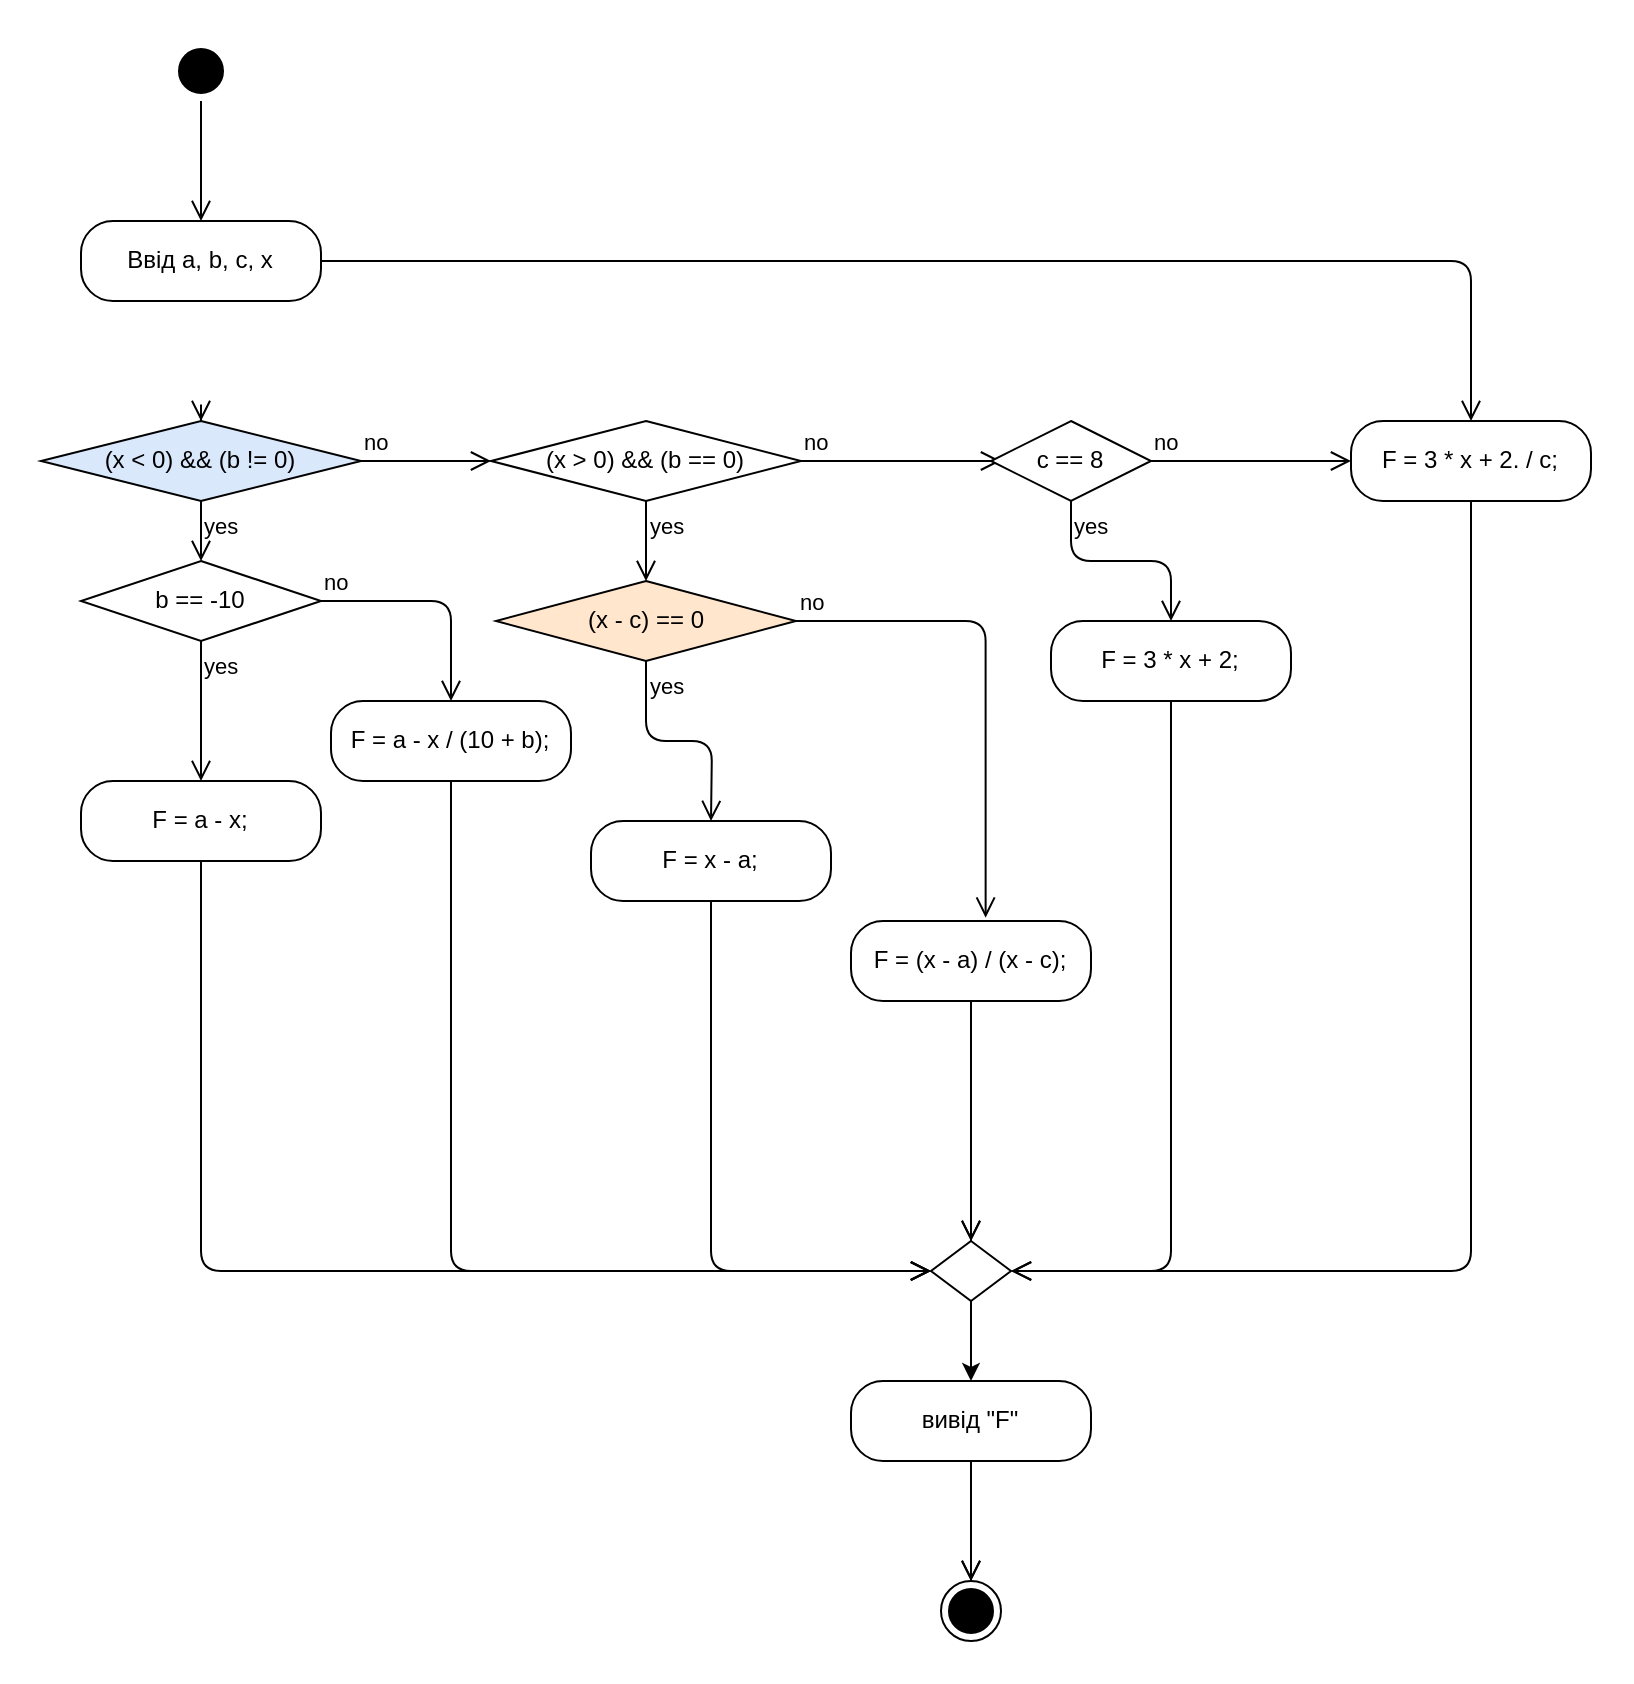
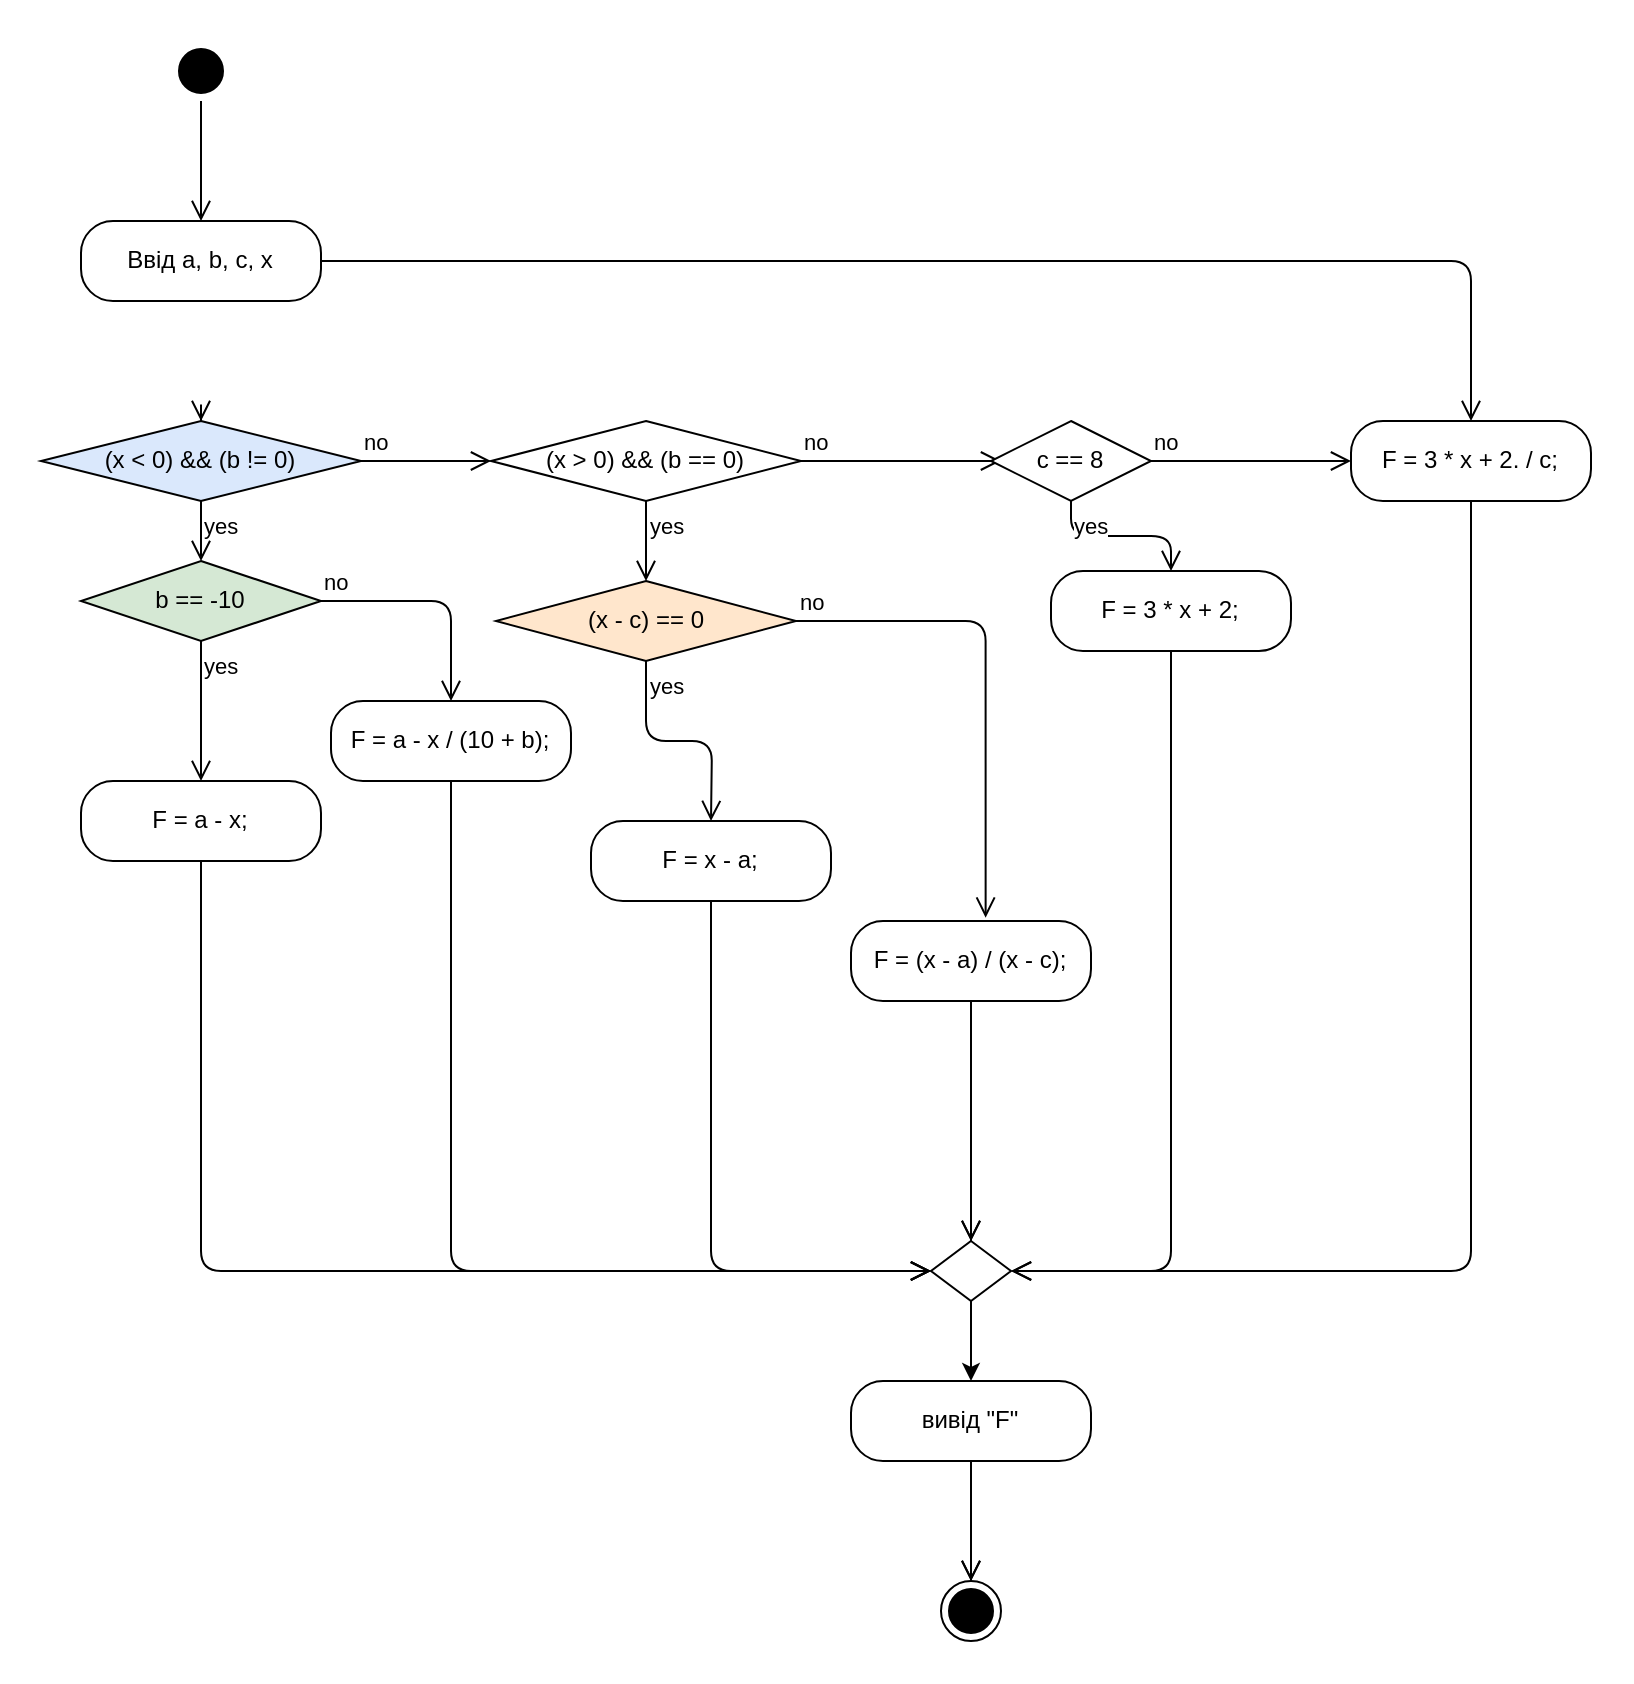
  <mxCell id="0" />
  <mxCell id="1" parent="0" />
  <mxCell id="2" value="" style="ellipse;html=1;shape=startState;fillColor=#000000;" vertex="1" parent="1"><mxGeometry x="85" y="20" width="30" height="30" as="geometry" /></mxCell>
  <mxCell id="3" value="" style="edgeStyle=orthogonalEdgeStyle;html=1;verticalAlign=bottom;endArrow=open;endSize=8;" edge="1" source="2" parent="1"><mxGeometry relative="1" as="geometry"><mxPoint x="100" y="110" as="targetPoint" /></mxGeometry></mxCell>
  <mxCell id="4" value="Ввід a, b, c, x" style="rounded=1;whiteSpace=wrap;html=1;arcSize=40;" vertex="1" parent="1"><mxGeometry x="40" y="110" width="120" height="40" as="geometry" /></mxCell>
  <mxCell id="5" value="" style="edgeStyle=orthogonalEdgeStyle;html=1;verticalAlign=bottom;endArrow=open;endSize=8;" edge="1" source="8" parent="1"><mxGeometry relative="1" as="geometry"><mxPoint x="100" y="210" as="targetPoint" /></mxGeometry></mxCell>
  <mxCell id="6" value="no" style="edgeStyle=orthogonalEdgeStyle;html=1;align=left;verticalAlign=bottom;endArrow=open;endSize=8;" edge="1" source="8" parent="1"><mxGeometry x="-1" relative="1" as="geometry"><mxPoint x="245" y="230" as="targetPoint" /></mxGeometry></mxCell>
  <mxCell id="7" value="yes" style="edgeStyle=orthogonalEdgeStyle;html=1;align=left;verticalAlign=top;endArrow=open;endSize=8;entryX=0.5;entryY=0;entryDx=0;entryDy=0;" edge="1" source="8" parent="1" target="13"><mxGeometry x="-1" relative="1" as="geometry"><mxPoint x="105" y="310" as="targetPoint" /><Array as="points"><mxPoint x="100" y="280" /></Array></mxGeometry></mxCell>
  <mxCell id="8" value="(x &amp;lt; 0) &amp;amp;&amp;amp; (b != 0)" style="rhombus;whiteSpace=wrap;html=1;fillColor=#dae8fc;" vertex="1" parent="1"><mxGeometry x="20" y="210" width="160" height="40" as="geometry" /></mxCell>
  <mxCell id="9" value="" style="edgeStyle=orthogonalEdgeStyle;html=1;verticalAlign=bottom;endArrow=open;endSize=8;" edge="1" parent="1" source="4" target="30"><mxGeometry relative="1" as="geometry"><mxPoint x="100" y="210" as="targetPoint" /><mxPoint x="100" y="150" as="sourcePoint" /></mxGeometry></mxCell>
  <mxCell id="10" value="(x &amp;gt; 0) &amp;amp;&amp;amp; (b == 0)" style="rhombus;whiteSpace=wrap;html=1;" vertex="1" parent="1"><mxGeometry x="245" y="210" width="155" height="40" as="geometry" /></mxCell>
  <mxCell id="11" value="no" style="edgeStyle=orthogonalEdgeStyle;html=1;align=left;verticalAlign=bottom;endArrow=open;endSize=8;" edge="1" source="10" parent="1"><mxGeometry x="-1" relative="1" as="geometry"><mxPoint x="500" y="230" as="targetPoint" /></mxGeometry></mxCell>
  <mxCell id="12" value="yes" style="edgeStyle=orthogonalEdgeStyle;html=1;align=left;verticalAlign=top;endArrow=open;endSize=8;entryX=0.5;entryY=0;entryDx=0;entryDy=0;" edge="1" source="10" parent="1" target="18"><mxGeometry x="-1" relative="1" as="geometry"><mxPoint x="360" y="310" as="targetPoint" /><Array as="points"><mxPoint x="322" y="280" /></Array></mxGeometry></mxCell>
- <mxCell id="13" value="b == -10" style="rhombus;whiteSpace=wrap;html=1;" vertex="1" parent="1"><mxGeometry x="40" y="280" width="120" height="40" as="geometry" /></mxCell>
+ <mxCell id="13" value="b == -10" style="rhombus;whiteSpace=wrap;html=1;fillColor=#d5e8d4;" vertex="1" parent="1"><mxGeometry x="40" y="280" width="120" height="40" as="geometry" /></mxCell>
  <mxCell id="14" value="no" style="edgeStyle=orthogonalEdgeStyle;html=1;align=left;verticalAlign=bottom;endArrow=open;endSize=8;entryX=0.5;entryY=0;entryDx=0;entryDy=0;" edge="1" source="13" parent="1" target="16"><mxGeometry x="-1" relative="1" as="geometry"><mxPoint x="245" y="330" as="targetPoint" /></mxGeometry></mxCell>
  <mxCell id="15" value="" style="edgeStyle=orthogonalEdgeStyle;html=1;verticalAlign=bottom;endArrow=open;endSize=8;entryX=0;entryY=0.5;entryDx=0;entryDy=0;" edge="1" source="39" parent="1" target="37"><mxGeometry relative="1" as="geometry"><mxPoint x="465" y="640" as="targetPoint" /><Array as="points"><mxPoint x="100" y="635" /></Array></mxGeometry></mxCell>
  <mxCell id="16" value="F = a - x / (10 + b);" style="rounded=1;whiteSpace=wrap;html=1;arcSize=40;" vertex="1" parent="1"><mxGeometry x="165" y="350" width="120" height="40" as="geometry" /></mxCell>
  <mxCell id="17" value="" style="edgeStyle=orthogonalEdgeStyle;html=1;verticalAlign=bottom;endArrow=open;endSize=8;entryX=0;entryY=0.5;entryDx=0;entryDy=0;" edge="1" source="16" parent="1" target="37"><mxGeometry relative="1" as="geometry"><mxPoint x="465" y="640" as="targetPoint" /><Array as="points"><mxPoint x="225" y="635" /></Array></mxGeometry></mxCell>
  <mxCell id="18" value="(x - c) == 0" style="rhombus;whiteSpace=wrap;html=1;fillColor=#ffe6cc;" vertex="1" parent="1"><mxGeometry x="247.5" y="290" width="150" height="40" as="geometry" /></mxCell>
  <mxCell id="19" value="no" style="edgeStyle=orthogonalEdgeStyle;html=1;align=left;verticalAlign=bottom;endArrow=open;endSize=8;entryX=0.561;entryY=-0.042;entryDx=0;entryDy=0;entryPerimeter=0;" edge="1" source="18" parent="1" target="23"><mxGeometry x="-1" relative="1" as="geometry"><mxPoint x="495" y="330" as="targetPoint" /></mxGeometry></mxCell>
  <mxCell id="20" value="yes" style="edgeStyle=orthogonalEdgeStyle;html=1;align=left;verticalAlign=top;endArrow=open;endSize=8;" edge="1" source="18" parent="1"><mxGeometry x="-1" relative="1" as="geometry"><mxPoint x="355" y="410" as="targetPoint" /></mxGeometry></mxCell>
  <mxCell id="21" value="F = x - a;" style="rounded=1;whiteSpace=wrap;html=1;arcSize=40;" vertex="1" parent="1"><mxGeometry x="295" y="410" width="120" height="40" as="geometry" /></mxCell>
  <mxCell id="22" value="" style="edgeStyle=orthogonalEdgeStyle;html=1;verticalAlign=bottom;endArrow=open;endSize=8;entryX=0;entryY=0.5;entryDx=0;entryDy=0;" edge="1" source="21" parent="1" target="37"><mxGeometry relative="1" as="geometry"><mxPoint x="355" y="510" as="targetPoint" /><Array as="points"><mxPoint x="355" y="635" /></Array></mxGeometry></mxCell>
  <mxCell id="23" value="F = (x - a) / (x - c);" style="rounded=1;whiteSpace=wrap;html=1;arcSize=40;" vertex="1" parent="1"><mxGeometry x="425" y="460" width="120" height="40" as="geometry" /></mxCell>
  <mxCell id="24" value="" style="edgeStyle=orthogonalEdgeStyle;html=1;verticalAlign=bottom;endArrow=open;endSize=8;" edge="1" source="37" parent="1"><mxGeometry relative="1" as="geometry"><mxPoint x="485" y="620" as="targetPoint" /><Array as="points"><mxPoint x="485" y="611" /></Array></mxGeometry></mxCell>
  <mxCell id="25" value="c == 8" style="rhombus;whiteSpace=wrap;html=1;" vertex="1" parent="1"><mxGeometry x="495" y="210" width="80" height="40" as="geometry" /></mxCell>
  <mxCell id="26" value="no" style="edgeStyle=orthogonalEdgeStyle;html=1;align=left;verticalAlign=bottom;endArrow=open;endSize=8;" edge="1" source="25" parent="1"><mxGeometry x="-1" relative="1" as="geometry"><mxPoint x="675" y="230" as="targetPoint" /></mxGeometry></mxCell>
  <mxCell id="27" value="yes" style="edgeStyle=orthogonalEdgeStyle;html=1;align=left;verticalAlign=top;endArrow=open;endSize=8;entryX=0.5;entryY=0;entryDx=0;entryDy=0;" edge="1" source="25" parent="1" target="28"><mxGeometry x="-1" relative="1" as="geometry"><mxPoint x="535" y="310" as="targetPoint" /></mxGeometry></mxCell>
- <mxCell id="28" value="F = 3 * x + 2;" style="rounded=1;whiteSpace=wrap;html=1;arcSize=40;" vertex="1" parent="1"><mxGeometry x="525" y="310" width="120" height="40" as="geometry" /></mxCell>
+ <mxCell id="28" value="F = 3 * x + 2;" style="rounded=1;whiteSpace=wrap;html=1;arcSize=40;" vertex="1" parent="1"><mxGeometry x="525" y="285" width="120" height="40" as="geometry" /></mxCell>
  <mxCell id="29" value="" style="edgeStyle=orthogonalEdgeStyle;html=1;verticalAlign=bottom;endArrow=open;endSize=8;entryX=1;entryY=0.5;entryDx=0;entryDy=0;" edge="1" source="28" parent="1" target="37"><mxGeometry relative="1" as="geometry"><mxPoint x="585" y="410" as="targetPoint" /><Array as="points"><mxPoint x="585" y="635" /></Array></mxGeometry></mxCell>
  <mxCell id="30" value="F = 3 * x + 2. / c;" style="rounded=1;whiteSpace=wrap;html=1;arcSize=40;" vertex="1" parent="1"><mxGeometry x="675" y="210" width="120" height="40" as="geometry" /></mxCell>
  <mxCell id="31" value="" style="edgeStyle=orthogonalEdgeStyle;html=1;verticalAlign=bottom;endArrow=open;endSize=8;entryX=1;entryY=0.5;entryDx=0;entryDy=0;" edge="1" source="30" parent="1" target="37"><mxGeometry relative="1" as="geometry"><mxPoint x="735" y="310" as="targetPoint" /><Array as="points"><mxPoint x="735" y="635" /></Array></mxGeometry></mxCell>
  <mxCell id="32" value="вивід &quot;F&quot;" style="rounded=1;whiteSpace=wrap;html=1;arcSize=40;" vertex="1" parent="1"><mxGeometry x="425" y="690" width="120" height="40" as="geometry" /></mxCell>
  <mxCell id="33" value="" style="edgeStyle=orthogonalEdgeStyle;html=1;verticalAlign=bottom;endArrow=open;endSize=8;" edge="1" source="34" parent="1"><mxGeometry relative="1" as="geometry"><mxPoint x="485" y="790" as="targetPoint" /></mxGeometry></mxCell>
  <mxCell id="34" value="" style="ellipse;html=1;shape=endState;fillColor=#000000;" vertex="1" parent="1"><mxGeometry x="470" y="790" width="30" height="30" as="geometry" /></mxCell>
  <mxCell id="35" value="" style="edgeStyle=orthogonalEdgeStyle;html=1;verticalAlign=bottom;endArrow=open;endSize=8;" edge="1" parent="1" source="32" target="34"><mxGeometry relative="1" as="geometry"><mxPoint x="485" y="790" as="targetPoint" /><mxPoint x="485" y="730" as="sourcePoint" /></mxGeometry></mxCell>
  <mxCell id="36" value="" style="edgeStyle=orthogonalEdgeStyle;rounded=0;orthogonalLoop=1;jettySize=auto;html=1;" edge="1" parent="1" source="37" target="32"><mxGeometry relative="1" as="geometry" /></mxCell>
  <mxCell id="37" value="" style="rhombus;whiteSpace=wrap;html=1;" vertex="1" parent="1"><mxGeometry x="465" y="620" width="40" height="30" as="geometry" /></mxCell>
  <mxCell id="38" value="" style="edgeStyle=orthogonalEdgeStyle;html=1;verticalAlign=bottom;endArrow=open;endSize=8;" edge="1" parent="1" source="23" target="37"><mxGeometry relative="1" as="geometry"><mxPoint x="485" y="620" as="targetPoint" /><mxPoint x="485" y="500" as="sourcePoint" /><Array as="points" /></mxGeometry></mxCell>
  <mxCell id="39" value="F = a - x;" style="rounded=1;whiteSpace=wrap;html=1;arcSize=40;" vertex="1" parent="1"><mxGeometry x="40" y="390" width="120" height="40" as="geometry" /></mxCell>
  <mxCell id="40" value="yes" style="edgeStyle=orthogonalEdgeStyle;html=1;align=left;verticalAlign=top;endArrow=open;endSize=8;" edge="1" parent="1" source="13"><mxGeometry x="-1" relative="1" as="geometry"><mxPoint x="100" y="390" as="targetPoint" /><mxPoint x="100" y="320" as="sourcePoint" /><Array as="points"><mxPoint x="100" y="390" /></Array></mxGeometry></mxCell>
